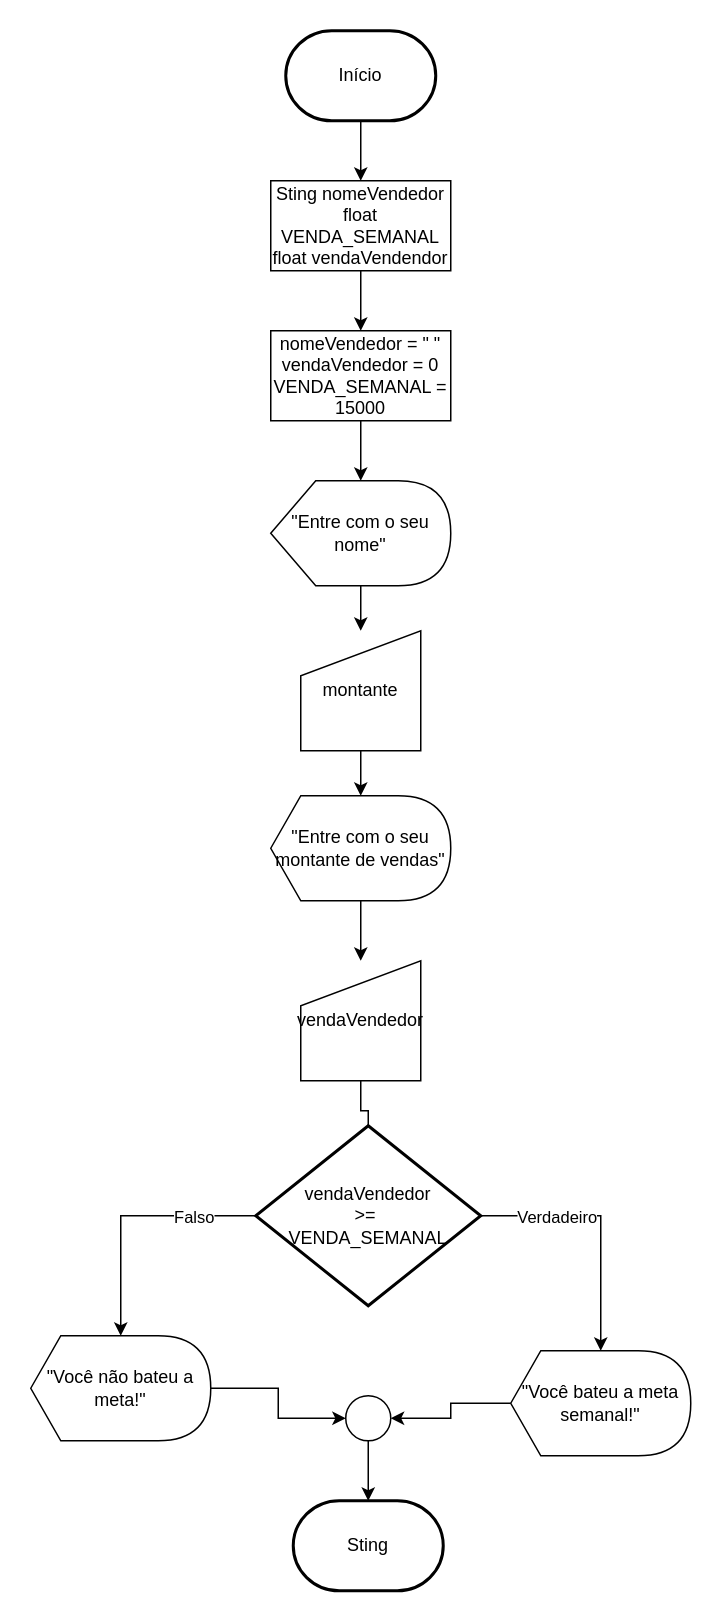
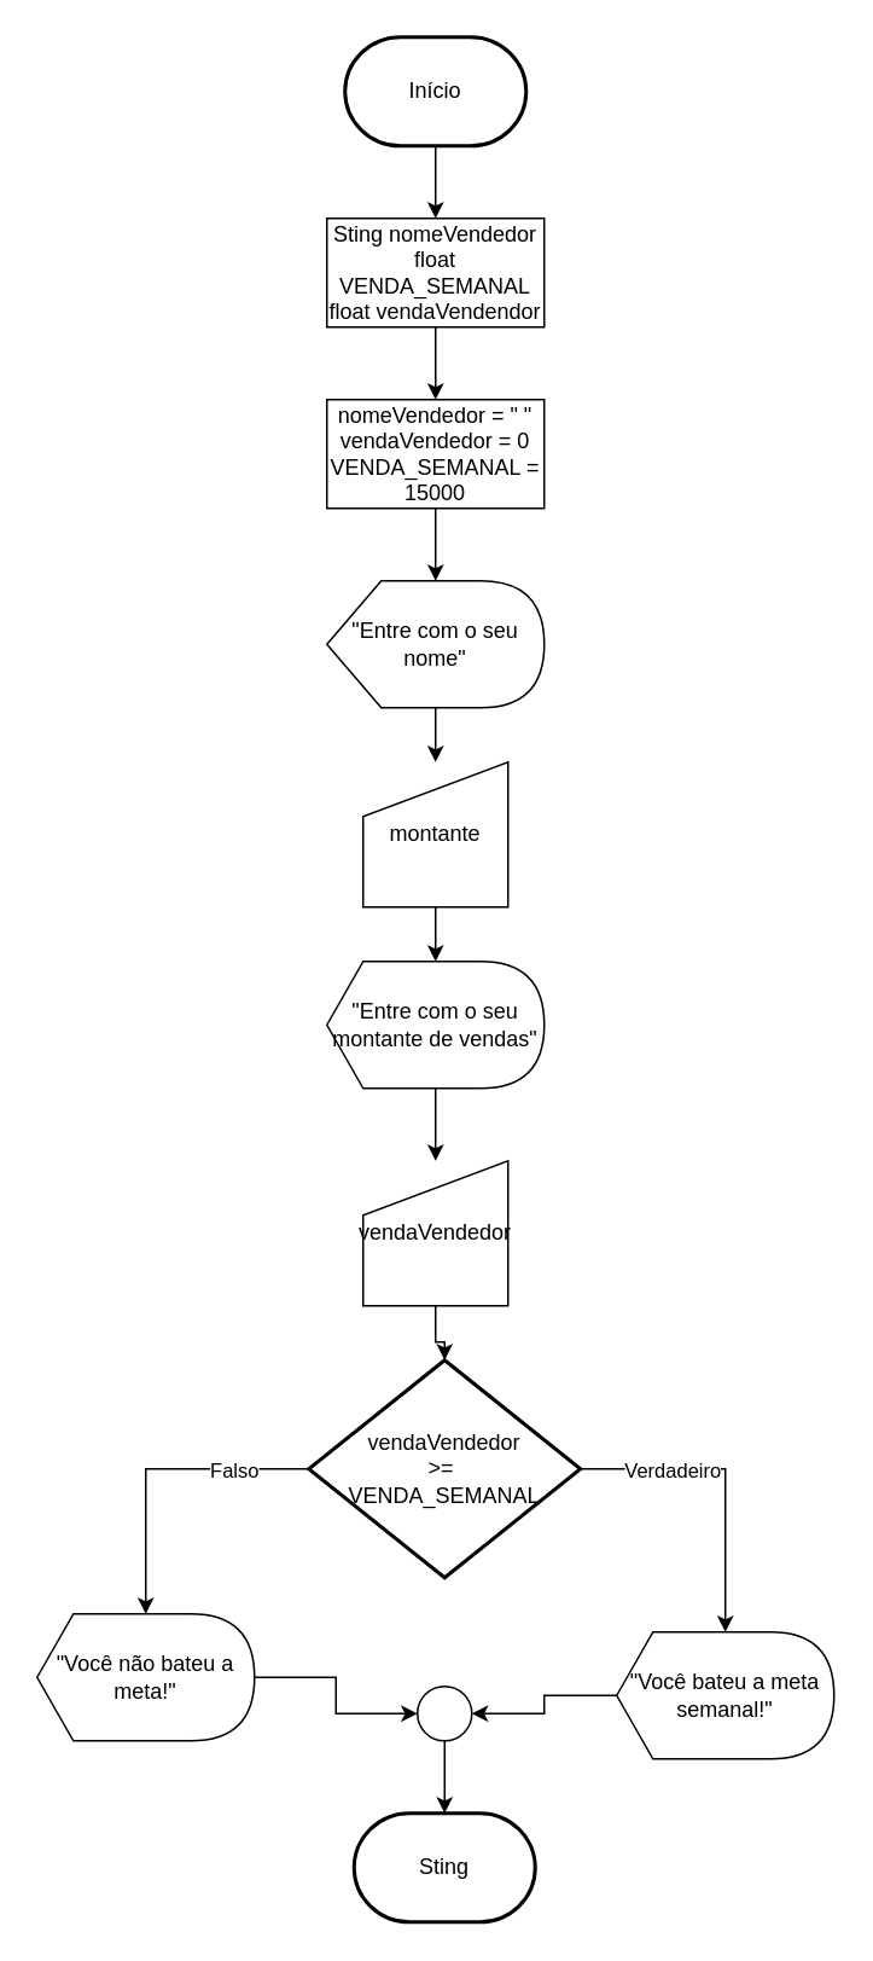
  <mxCell id="0" />
  <mxCell id="1" parent="0" />
  <mxCell id="2" value="" style="edgeStyle=orthogonalEdgeStyle;rounded=0;orthogonalLoop=1;jettySize=auto;html=1;" edge="1" parent="1" source="3" target="5"><mxGeometry relative="1" as="geometry" /></mxCell>
  <mxCell id="3" value="Início" style="strokeWidth=2;html=1;shape=mxgraph.flowchart.terminator;whiteSpace=wrap;" vertex="1" parent="1"><mxGeometry x="190" y="20" width="100" height="60" as="geometry" /></mxCell>
  <mxCell id="4" value="" style="edgeStyle=orthogonalEdgeStyle;rounded=0;orthogonalLoop=1;jettySize=auto;html=1;" edge="1" parent="1" source="5" target="7"><mxGeometry relative="1" as="geometry" /></mxCell>
  <mxCell id="5" value="Sting nomeVendedor&lt;div&gt;float VENDA_SEMANAL&lt;/div&gt;&lt;div&gt;float vendaVendendor&lt;/div&gt;" style="rounded=0;whiteSpace=wrap;html=1;" vertex="1" parent="1"><mxGeometry x="180" y="120" width="120" height="60" as="geometry" /></mxCell>
  <mxCell id="6" value="" style="edgeStyle=orthogonalEdgeStyle;rounded=0;orthogonalLoop=1;jettySize=auto;html=1;" edge="1" parent="1" source="7" target="9"><mxGeometry relative="1" as="geometry" /></mxCell>
  <mxCell id="7" value="nomeVendedor = &quot; &quot;&lt;div&gt;vendaVendedor = 0&lt;/div&gt;&lt;div&gt;VENDA_SEMANAL = 15000&lt;/div&gt;" style="rounded=0;whiteSpace=wrap;html=1;" vertex="1" parent="1"><mxGeometry x="180" y="220" width="120" height="60" as="geometry" /></mxCell>
  <mxCell id="8" value="" style="edgeStyle=orthogonalEdgeStyle;rounded=0;orthogonalLoop=1;jettySize=auto;html=1;" edge="1" parent="1" source="9" target="11"><mxGeometry relative="1" as="geometry" /></mxCell>
  <mxCell id="9" value="&quot;Entre com o seu nome&quot;" style="shape=display;whiteSpace=wrap;html=1;" vertex="1" parent="1"><mxGeometry x="180" y="320" width="120" height="70" as="geometry" /></mxCell>
  <mxCell id="10" value="" style="edgeStyle=orthogonalEdgeStyle;rounded=0;orthogonalLoop=1;jettySize=auto;html=1;" edge="1" parent="1" source="11" target="13"><mxGeometry relative="1" as="geometry" /></mxCell>
  <mxCell id="11" value="montante" style="shape=manualInput;whiteSpace=wrap;html=1;" vertex="1" parent="1"><mxGeometry x="200" y="420" width="80" height="80" as="geometry" /></mxCell>
  <mxCell id="12" value="" style="edgeStyle=orthogonalEdgeStyle;rounded=0;orthogonalLoop=1;jettySize=auto;html=1;" edge="1" parent="1" source="13" target="15"><mxGeometry relative="1" as="geometry" /></mxCell>
  <mxCell id="13" value="&quot;Entre com o seu montante de vendas&quot;" style="shape=display;whiteSpace=wrap;html=1;size=0.167;" vertex="1" parent="1"><mxGeometry x="180" y="530" width="120" height="70" as="geometry" /></mxCell>
- <mxCell id="14" value="" style="edgeStyle=orthogonalEdgeStyle;rounded=0;orthogonalLoop=1;jettySize=auto;html=1;endArrow=none;" edge="1" parent="1" source="15" target="20"><mxGeometry relative="1" as="geometry" /></mxCell>
+ <mxCell id="14" value="" style="edgeStyle=orthogonalEdgeStyle;rounded=0;orthogonalLoop=1;jettySize=auto;html=1;" edge="1" parent="1" source="15" target="20"><mxGeometry relative="1" as="geometry" /></mxCell>
  <mxCell id="15" value="vendaVendedor" style="shape=manualInput;whiteSpace=wrap;html=1;" vertex="1" parent="1"><mxGeometry x="200" y="640" width="80" height="80" as="geometry" /></mxCell>
  <mxCell id="16" value="" style="edgeStyle=orthogonalEdgeStyle;rounded=0;orthogonalLoop=1;jettySize=auto;html=1;" edge="1" parent="1" source="20" target="22"><mxGeometry relative="1" as="geometry" /></mxCell>
  <mxCell id="17" value="Falso" style="edgeLabel;html=1;align=center;verticalAlign=middle;resizable=0;points=[];" vertex="1" connectable="0" parent="16"><mxGeometry x="-0.505" relative="1" as="geometry"><mxPoint as="offset" /></mxGeometry></mxCell>
  <mxCell id="18" value="" style="edgeStyle=orthogonalEdgeStyle;rounded=0;orthogonalLoop=1;jettySize=auto;html=1;" edge="1" parent="1" source="20" target="24"><mxGeometry relative="1" as="geometry" /></mxCell>
  <mxCell id="19" value="Verdadeiro" style="edgeLabel;html=1;align=center;verticalAlign=middle;resizable=0;points=[];" vertex="1" connectable="0" parent="18"><mxGeometry x="-0.655" y="1" relative="1" as="geometry"><mxPoint x="21" y="1" as="offset" /></mxGeometry></mxCell>
  <mxCell id="20" value="vendaVendedor&lt;div&gt;&amp;gt;=&amp;nbsp;&lt;/div&gt;&lt;div&gt;VENDA_SEMANAL&lt;/div&gt;" style="strokeWidth=2;html=1;shape=mxgraph.flowchart.decision;whiteSpace=wrap;" vertex="1" parent="1"><mxGeometry x="170" y="750" width="150" height="120" as="geometry" /></mxCell>
  <mxCell id="21" value="" style="edgeStyle=orthogonalEdgeStyle;rounded=0;orthogonalLoop=1;jettySize=auto;html=1;" edge="1" parent="1" source="22" target="27"><mxGeometry relative="1" as="geometry" /></mxCell>
  <mxCell id="22" value="&quot;Você não bateu a meta!&quot;" style="shape=display;whiteSpace=wrap;html=1;size=0.167;" vertex="1" parent="1"><mxGeometry x="20" y="890" width="120" height="70" as="geometry" /></mxCell>
  <mxCell id="23" value="" style="edgeStyle=orthogonalEdgeStyle;rounded=0;orthogonalLoop=1;jettySize=auto;html=1;" edge="1" parent="1" source="24" target="27"><mxGeometry relative="1" as="geometry" /></mxCell>
  <mxCell id="24" value="&quot;Você bateu a meta semanal!&quot;" style="shape=display;whiteSpace=wrap;html=1;size=0.167;" vertex="1" parent="1"><mxGeometry x="340" y="900" width="120" height="70" as="geometry" /></mxCell>
  <mxCell id="25" value="Sting" style="strokeWidth=2;html=1;shape=mxgraph.flowchart.terminator;whiteSpace=wrap;" vertex="1" parent="1"><mxGeometry x="195" y="1000" width="100" height="60" as="geometry" /></mxCell>
  <mxCell id="26" value="" style="edgeStyle=orthogonalEdgeStyle;rounded=0;orthogonalLoop=1;jettySize=auto;html=1;" edge="1" parent="1" source="27" target="25"><mxGeometry relative="1" as="geometry" /></mxCell>
  <mxCell id="27" value="" style="verticalLabelPosition=bottom;verticalAlign=top;html=1;shape=mxgraph.flowchart.on-page_reference;" vertex="1" parent="1"><mxGeometry x="230" y="930" width="30" height="30" as="geometry" /></mxCell>
